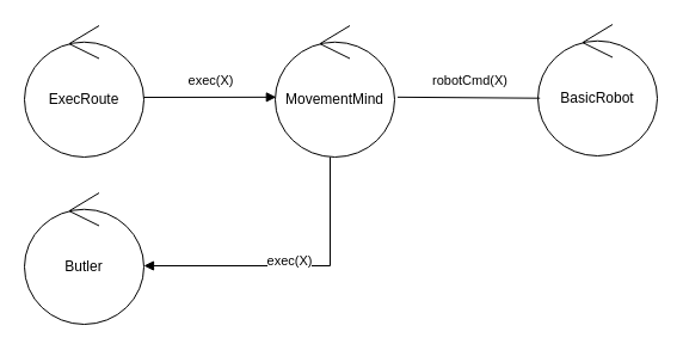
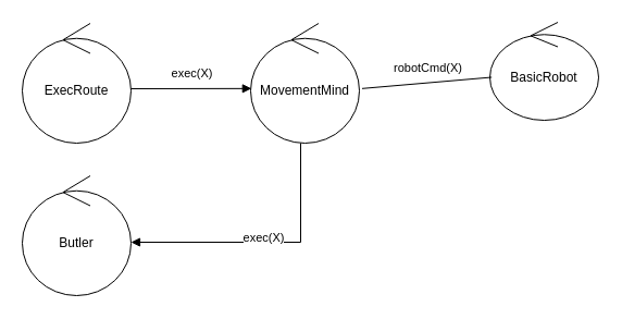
  <mxCell id="0" />
  <mxCell id="1" parent="0" />
  <mxCell id="2" value="ExecRoute" style="ellipse;shape=umlControl;whiteSpace=wrap;html=1;" vertex="1" parent="1"><mxGeometry x="20" y="21" width="100" height="110" as="geometry" /></mxCell>
  <mxCell id="3" value="MovementMind" style="ellipse;shape=umlControl;whiteSpace=wrap;html=1;" vertex="1" parent="1"><mxGeometry x="230" y="21" width="100" height="110" as="geometry" /></mxCell>
  <mxCell id="4" value="exec(X)" style="html=1;verticalAlign=bottom;endArrow=block;entryX=0.008;entryY=0.544;entryDx=0;entryDy=0;entryPerimeter=0;" edge="1" parent="1" target="3"><mxGeometry x="0.015" y="5" width="80" relative="1" as="geometry"><mxPoint x="120" y="81" as="sourcePoint" /><mxPoint x="230" y="76" as="targetPoint" /><mxPoint as="offset" /><Array as="points" /></mxGeometry></mxCell>
- <mxCell id="5" value="BasicRobot" style="ellipse;shape=umlControl;whiteSpace=wrap;html=1;" vertex="1" parent="1"><mxGeometry x="450" y="20" width="100" height="110" as="geometry" /></mxCell>
+ <mxCell id="5" value="BasicRobot" style="ellipse;shape=umlControl;whiteSpace=wrap;html=1;" vertex="1" parent="1"><mxGeometry x="450" y="20" width="100" height="90" as="geometry" /></mxCell>
  <mxCell id="6" value="robotCmd(X)" style="html=1;verticalAlign=bottom;endArrow=none;entryX=0.017;entryY=0.561;entryDx=0;entryDy=0;entryPerimeter=0;exitX=1.025;exitY=0.544;exitDx=0;exitDy=0;exitPerimeter=0;" edge="1" parent="1" source="3" target="5"><mxGeometry x="0.015" y="5" width="80" relative="1" as="geometry"><mxPoint x="130" y="91" as="sourcePoint" /><mxPoint x="240.8" y="90.84" as="targetPoint" /><mxPoint as="offset" /><Array as="points" /></mxGeometry></mxCell>
  <mxCell id="7" value="Butler" style="ellipse;shape=umlControl;whiteSpace=wrap;html=1;" vertex="1" parent="1"><mxGeometry x="20" y="161" width="100" height="110" as="geometry" /></mxCell>
  <mxCell id="8" value="exec(X)" style="html=1;verticalAlign=bottom;endArrow=block;rounded=0;edgeStyle=orthogonalEdgeStyle;" edge="1" parent="1"><mxGeometry x="0.015" y="5" width="80" relative="1" as="geometry"><mxPoint x="276" y="131" as="sourcePoint" /><mxPoint x="120" y="222" as="targetPoint" /><mxPoint as="offset" /><Array as="points"><mxPoint x="276" y="222" /></Array></mxGeometry></mxCell>
